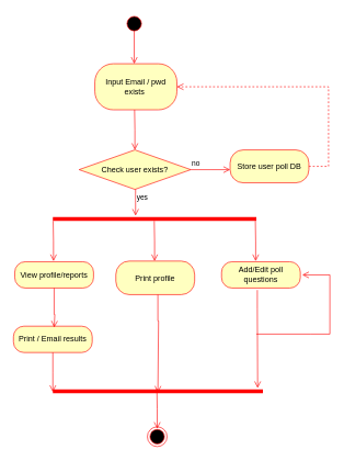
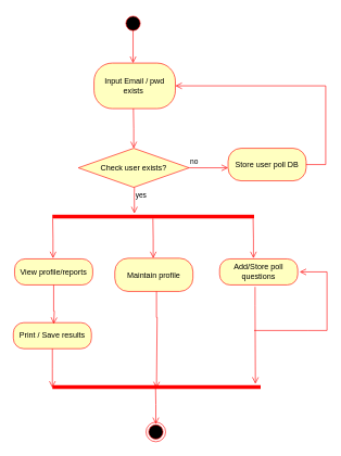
  <mxCell id="0" />
  <mxCell id="1" parent="0" />
  <mxCell id="2" value="" style="ellipse;html=1;shape=startState;fillColor=#000000;strokeColor=#ff0000;" parent="1" vertex="1"><mxGeometry x="189" y="20" width="30" height="30" as="geometry" /></mxCell>
  <mxCell id="3" value="" style="edgeStyle=orthogonalEdgeStyle;html=1;verticalAlign=bottom;endArrow=open;endSize=8;strokeColor=#ff0000;rounded=0;" parent="1" edge="1"><mxGeometry relative="1" as="geometry"><mxPoint x="204" y="96" as="targetPoint" /><mxPoint x="204" y="46" as="sourcePoint" /></mxGeometry></mxCell>
  <mxCell id="4" value="Input Email / pwd&lt;br style=&quot;border-color: var(--border-color);&quot;&gt;exists&amp;nbsp;" style="rounded=1;whiteSpace=wrap;html=1;arcSize=40;fontColor=#000000;fillColor=#ffffc0;strokeColor=#ff0000;" parent="1" vertex="1"><mxGeometry x="144" y="96" width="125" height="70" as="geometry" /></mxCell>
  <mxCell id="5" value="" style="edgeStyle=orthogonalEdgeStyle;html=1;verticalAlign=bottom;endArrow=open;endSize=8;strokeColor=#ff0000;rounded=0;" parent="1" edge="1"><mxGeometry relative="1" as="geometry"><mxPoint x="205" y="227" as="targetPoint" /><mxPoint x="204.5" y="166" as="sourcePoint" /></mxGeometry></mxCell>
  <mxCell id="6" value="Check user exists?" style="rhombus;whiteSpace=wrap;html=1;fontColor=#000000;fillColor=#ffffc0;strokeColor=#ff0000;" parent="1" vertex="1"><mxGeometry x="120" y="227" width="170" height="60" as="geometry" /></mxCell>
  <mxCell id="7" value="no" style="edgeStyle=orthogonalEdgeStyle;html=1;align=left;verticalAlign=bottom;endArrow=open;endSize=8;strokeColor=#ff0000;rounded=0;" parent="1" source="6" edge="1"><mxGeometry x="-1" relative="1" as="geometry"><mxPoint x="350" y="257" as="targetPoint" /></mxGeometry></mxCell>
  <mxCell id="8" value="yes" style="edgeStyle=orthogonalEdgeStyle;html=1;align=left;verticalAlign=top;endArrow=open;endSize=8;strokeColor=#ff0000;rounded=0;" parent="1" source="6" edge="1"><mxGeometry x="-1" relative="1" as="geometry"><mxPoint x="206" y="327" as="targetPoint" /><Array as="points"><mxPoint x="205" y="327" /></Array></mxGeometry></mxCell>
  <mxCell id="9" value="Store user poll DB" style="rounded=1;whiteSpace=wrap;html=1;arcSize=40;fontColor=#000000;fillColor=#ffffc0;strokeColor=#ff0000;" parent="1" vertex="1"><mxGeometry x="350" y="227" width="120" height="50" as="geometry" /></mxCell>
- <mxCell id="10" value="" style="edgeStyle=orthogonalEdgeStyle;html=1;verticalAlign=bottom;endArrow=open;endSize=8;strokeColor=#ff0000;rounded=0;exitX=1;exitY=0.5;exitDx=0;exitDy=0;entryX=1;entryY=0.5;entryDx=0;entryDy=0;dashed=1;" parent="1" source="9" target="4" edge="1"><mxGeometry relative="1" as="geometry"><mxPoint x="500" y="127" as="targetPoint" /><Array as="points"><mxPoint x="500" y="252" /><mxPoint x="500" y="131" /></Array></mxGeometry></mxCell>
+ <mxCell id="10" value="" style="edgeStyle=orthogonalEdgeStyle;html=1;verticalAlign=bottom;endArrow=open;endSize=8;strokeColor=#ff0000;rounded=0;exitX=1;exitY=0.5;exitDx=0;exitDy=0;entryX=1;entryY=0.5;entryDx=0;entryDy=0;" parent="1" source="9" target="4" edge="1"><mxGeometry relative="1" as="geometry"><mxPoint x="500" y="127" as="targetPoint" /><Array as="points"><mxPoint x="500" y="252" /><mxPoint x="500" y="131" /></Array></mxGeometry></mxCell>
  <mxCell id="11" value="" style="shape=line;html=1;strokeWidth=6;strokeColor=#ff0000;" parent="1" vertex="1"><mxGeometry x="80" y="327" width="310" height="10" as="geometry" /></mxCell>
  <mxCell id="12" value="" style="edgeStyle=orthogonalEdgeStyle;html=1;verticalAlign=bottom;endArrow=open;endSize=8;strokeColor=#ff0000;rounded=0;" parent="1" edge="1"><mxGeometry relative="1" as="geometry"><mxPoint x="235" y="396" as="targetPoint" /><mxPoint x="234.5" y="335" as="sourcePoint" /></mxGeometry></mxCell>
  <mxCell id="13" value="" style="edgeStyle=orthogonalEdgeStyle;html=1;verticalAlign=bottom;endArrow=open;endSize=8;strokeColor=#ff0000;rounded=0;" parent="1" edge="1"><mxGeometry relative="1" as="geometry"><mxPoint x="389" y="396" as="targetPoint" /><mxPoint x="388.5" y="335" as="sourcePoint" /></mxGeometry></mxCell>
  <mxCell id="14" value="" style="edgeStyle=orthogonalEdgeStyle;html=1;verticalAlign=bottom;endArrow=open;endSize=8;strokeColor=#ff0000;rounded=0;" parent="1" edge="1"><mxGeometry relative="1" as="geometry"><mxPoint x="81" y="396" as="targetPoint" /><mxPoint x="80.5" y="335" as="sourcePoint" /></mxGeometry></mxCell>
- <mxCell id="15" value="Print / Email results" style="rounded=1;whiteSpace=wrap;html=1;arcSize=40;fontColor=#000000;fillColor=#ffffc0;strokeColor=#ff0000;" parent="1" vertex="1"><mxGeometry x="20" y="495" width="120" height="40" as="geometry" /></mxCell>
+ <mxCell id="15" value="Print / Save results" style="rounded=1;whiteSpace=wrap;html=1;arcSize=40;fontColor=#000000;fillColor=#ffffc0;strokeColor=#ff0000;" parent="1" vertex="1"><mxGeometry x="20" y="495" width="120" height="40" as="geometry" /></mxCell>
  <mxCell id="16" value="" style="edgeStyle=orthogonalEdgeStyle;html=1;verticalAlign=bottom;endArrow=open;endSize=8;strokeColor=#ff0000;rounded=0;" parent="1" source="15" edge="1"><mxGeometry relative="1" as="geometry"><mxPoint x="80" y="595" as="targetPoint" /></mxGeometry></mxCell>
  <mxCell id="17" value="View profile/reports" style="rounded=1;whiteSpace=wrap;html=1;arcSize=40;fontColor=#000000;fillColor=#ffffc0;strokeColor=#ff0000;" parent="1" vertex="1"><mxGeometry x="22" y="397" width="120" height="40" as="geometry" /></mxCell>
  <mxCell id="18" value="" style="edgeStyle=orthogonalEdgeStyle;html=1;verticalAlign=bottom;endArrow=open;endSize=8;strokeColor=#ff0000;rounded=0;" parent="1" source="17" edge="1"><mxGeometry relative="1" as="geometry"><mxPoint x="82" y="497" as="targetPoint" /><Array as="points"><mxPoint x="82" y="477" /><mxPoint x="83" y="477" /></Array></mxGeometry></mxCell>
- <mxCell id="19" value="Add/Edit poll questions" style="rounded=1;whiteSpace=wrap;html=1;arcSize=40;fontColor=#000000;fillColor=#ffffc0;strokeColor=#ff0000;" parent="1" vertex="1"><mxGeometry x="337" y="397" width="120" height="40" as="geometry" /></mxCell>
- <mxCell id="20" value="Print profile" style="rounded=1;whiteSpace=wrap;html=1;arcSize=40;fontColor=#000000;fillColor=#ffffc0;strokeColor=#ff0000;" parent="1" vertex="1"><mxGeometry x="176" y="396" width="120" height="51" as="geometry" /></mxCell>
+ <mxCell id="19" value="Add/Store poll questions" style="rounded=1;whiteSpace=wrap;html=1;arcSize=40;fontColor=#000000;fillColor=#ffffc0;strokeColor=#ff0000;" parent="1" vertex="1"><mxGeometry x="337" y="397" width="120" height="40" as="geometry" /></mxCell>
+ <mxCell id="20" value="Maintain profile" style="rounded=1;whiteSpace=wrap;html=1;arcSize=40;fontColor=#000000;fillColor=#ffffc0;strokeColor=#ff0000;" parent="1" vertex="1"><mxGeometry x="176" y="396" width="120" height="51" as="geometry" /></mxCell>
  <mxCell id="21" value="" style="edgeStyle=orthogonalEdgeStyle;html=1;verticalAlign=bottom;endArrow=open;endSize=8;strokeColor=#ff0000;rounded=0;" parent="1" edge="1"><mxGeometry relative="1" as="geometry"><mxPoint x="392" y="589" as="targetPoint" /><mxPoint x="391.5" y="440" as="sourcePoint" /><Array as="points"><mxPoint x="392" y="469" /><mxPoint x="392" y="469" /></Array></mxGeometry></mxCell>
  <mxCell id="22" value="" style="edgeStyle=orthogonalEdgeStyle;html=1;verticalAlign=bottom;endArrow=open;endSize=8;strokeColor=#ff0000;rounded=0;entryX=0.5;entryY=0.8;entryDx=0;entryDy=0;entryPerimeter=0;" parent="1" edge="1"><mxGeometry relative="1" as="geometry"><mxPoint x="240" y="596" as="targetPoint" /><mxPoint x="240" y="447" as="sourcePoint" /><Array as="points"><mxPoint x="240" y="487" /><mxPoint x="241" y="487" /></Array></mxGeometry></mxCell>
  <mxCell id="23" value="" style="shape=line;html=1;strokeWidth=6;strokeColor=#ff0000;" parent="1" vertex="1"><mxGeometry x="80" y="589" width="320" height="10" as="geometry" /></mxCell>
  <mxCell id="24" value="" style="edgeStyle=orthogonalEdgeStyle;html=1;verticalAlign=bottom;endArrow=open;endSize=8;strokeColor=#ff0000;rounded=0;" parent="1" edge="1"><mxGeometry relative="1" as="geometry"><mxPoint x="239" y="651" as="targetPoint" /><mxPoint x="238.5" y="590" as="sourcePoint" /></mxGeometry></mxCell>
  <mxCell id="25" value="" style="ellipse;html=1;shape=endState;fillColor=#000000;strokeColor=#ff0000;" parent="1" vertex="1"><mxGeometry x="224" y="648" width="30" height="30" as="geometry" /></mxCell>
  <mxCell id="26" value="" style="edgeStyle=orthogonalEdgeStyle;html=1;verticalAlign=bottom;endArrow=open;endSize=8;strokeColor=#ff0000;rounded=0;" parent="1" edge="1"><mxGeometry relative="1" as="geometry"><mxPoint x="460" y="417" as="targetPoint" /><mxPoint x="390" y="507" as="sourcePoint" /><Array as="points"><mxPoint x="472" y="507" /><mxPoint x="502" y="507" /><mxPoint x="502" y="415" /></Array></mxGeometry></mxCell>
